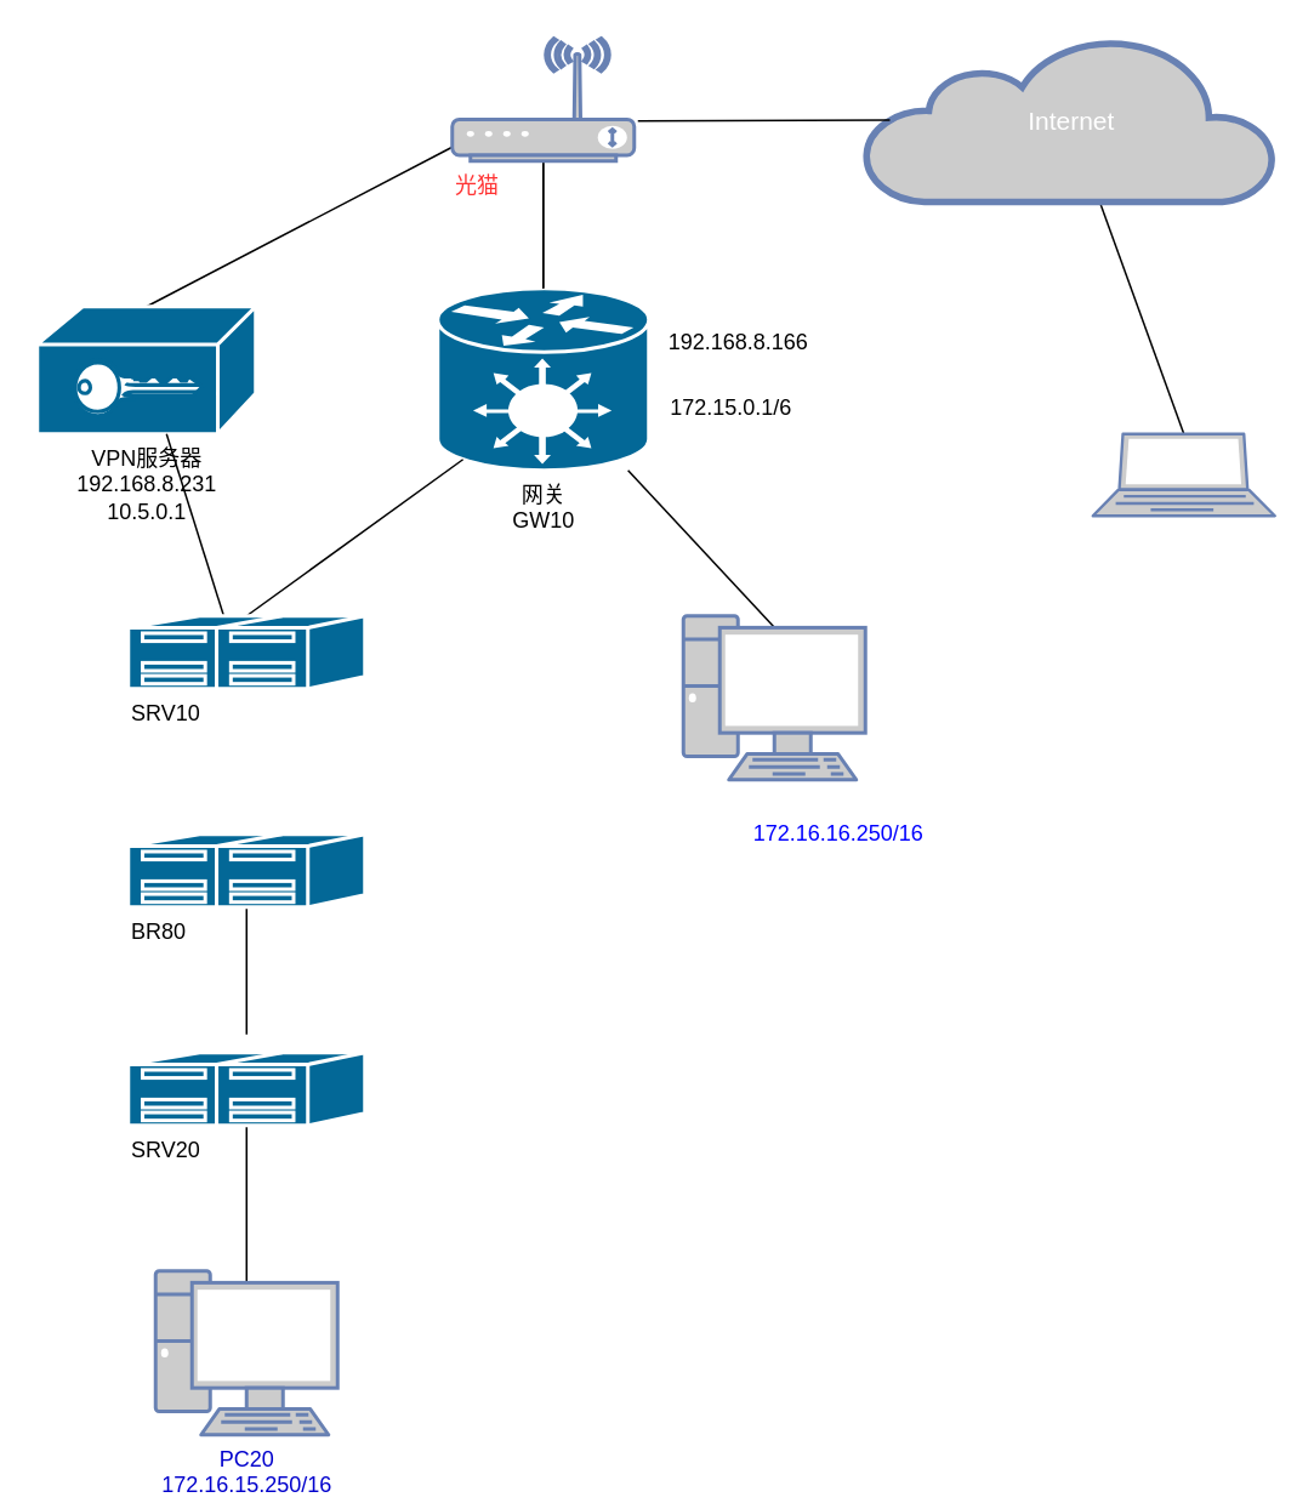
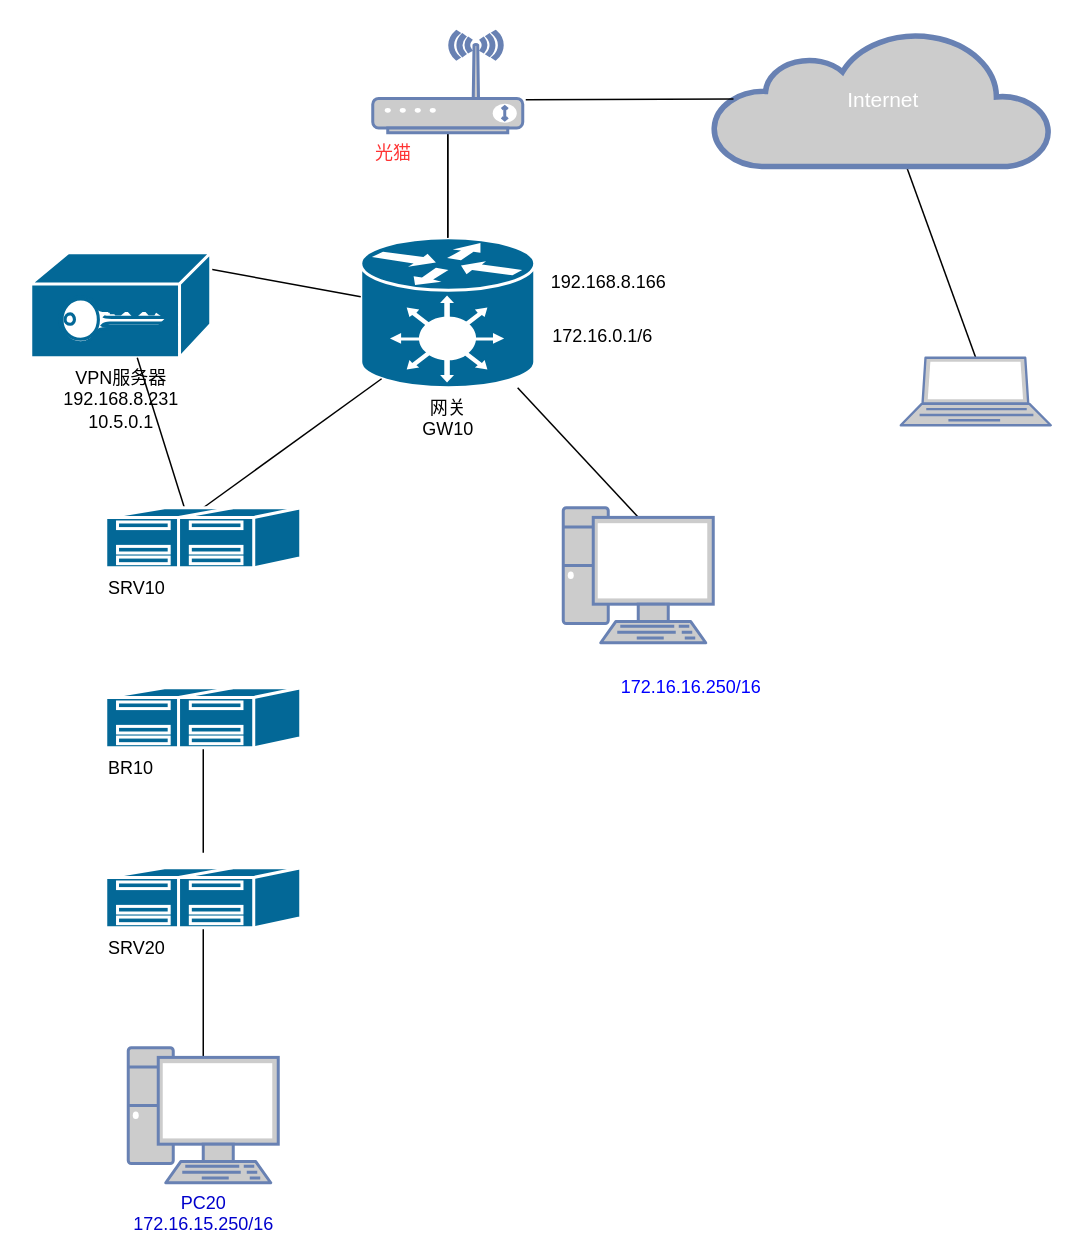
  <mxCell id="0" />
  <mxCell id="1" parent="0" />
  <mxCell id="2" style="edgeStyle=none;rounded=0;sketch=0;orthogonalLoop=1;jettySize=auto;html=1;exitX=0.5;exitY=0;exitDx=0;exitDy=0;exitPerimeter=0;shadow=0;startArrow=oval;startFill=1;startSize=0;endArrow=oval;endFill=1;endSize=0;strokeColor=#000000;fontFamily=Helvetica;fontSize=12;" edge="1" parent="1" source="3" target="6"><mxGeometry relative="1" as="geometry" /></mxCell>
  <mxCell id="3" value="" style="fontColor=#0066CC;verticalAlign=top;verticalLabelPosition=bottom;labelPosition=center;align=center;html=1;outlineConnect=0;fillColor=#CCCCCC;strokeColor=#6881B3;gradientColor=none;gradientDirection=north;strokeWidth=2;shape=mxgraph.networks.laptop;" vertex="1" parent="1"><mxGeometry x="600" y="238" width="100" height="45" as="geometry" /></mxCell>
  <mxCell id="4" style="orthogonalLoop=1;jettySize=auto;html=1;exitX=0.5;exitY=0.07;exitDx=0;exitDy=0;exitPerimeter=0;endArrow=oval;endFill=1;shadow=0;sketch=0;rounded=0;endSize=0;startSize=0;startArrow=oval;startFill=1;" edge="1" parent="1" source="5" target="7"><mxGeometry relative="1" as="geometry"><mxPoint x="370" y="228" as="targetPoint" /></mxGeometry></mxCell>
  <mxCell id="5" value="" style="fontColor=#0066CC;verticalAlign=top;verticalLabelPosition=bottom;labelPosition=center;align=center;html=1;outlineConnect=0;fillColor=#CCCCCC;strokeColor=#6881B3;gradientColor=none;gradientDirection=north;strokeWidth=2;shape=mxgraph.networks.pc;" vertex="1" parent="1"><mxGeometry x="375" y="338" width="100" height="90" as="geometry" /></mxCell>
  <mxCell id="6" value="&lt;font style=&quot;font-size: 14px&quot;&gt;Internet&lt;/font&gt;" style="html=1;outlineConnect=0;fillColor=#CCCCCC;strokeColor=#6881B3;gradientColor=none;gradientDirection=north;strokeWidth=2;shape=mxgraph.networks.cloud;fontColor=#ffffff;" vertex="1" parent="1"><mxGeometry x="475" y="20.5" width="225" height="90" as="geometry" /></mxCell>
  <mxCell id="7" value="&lt;div&gt;网关&lt;/div&gt;&lt;div&gt;GW10&lt;br&gt;&lt;/div&gt;" style="shape=mxgraph.cisco.hubs_and_gateways.generic_gateway;html=1;pointerEvents=1;dashed=0;fillColor=#036897;strokeColor=#ffffff;strokeWidth=2;verticalLabelPosition=bottom;verticalAlign=top;align=center;outlineConnect=0;" vertex="1" parent="1"><mxGeometry x="240" y="158" width="116" height="100" as="geometry" /></mxCell>
- <mxCell id="8" style="edgeStyle=none;rounded=0;sketch=0;orthogonalLoop=1;jettySize=auto;html=1;exitX=0.5;exitY=0;exitDx=0;exitDy=0;exitPerimeter=0;shadow=0;startArrow=oval;startFill=1;startSize=0;endArrow=oval;endFill=1;endSize=0;strokeColor=#000000;fontFamily=Helvetica;" edge="1" parent="1" source="9" target="24"><mxGeometry relative="1" as="geometry" /></mxCell>
+ <mxCell id="8" style="edgeStyle=none;rounded=0;sketch=0;orthogonalLoop=1;jettySize=auto;html=1;exitX=0.5;exitY=0;exitDx=0;exitDy=0;exitPerimeter=0;shadow=0;startArrow=oval;startFill=1;startSize=0;endArrow=oval;endFill=1;endSize=0;strokeColor=#000000;fontFamily=Helvetica;" edge="1" parent="1" source="9" target="7"><mxGeometry relative="1" as="geometry" /></mxCell>
  <mxCell id="9" value="&lt;div&gt;VPN服务器&lt;/div&gt;&lt;div&gt;192.168.8.231&lt;/div&gt;&lt;div&gt;10.5.0.1&lt;br&gt;&lt;/div&gt;" style="shape=mxgraph.cisco.hubs_and_gateways.vpn_gateway;html=1;pointerEvents=1;dashed=0;fillColor=#036897;strokeColor=#ffffff;strokeWidth=2;verticalLabelPosition=bottom;verticalAlign=top;align=center;outlineConnect=0;" vertex="1" parent="1"><mxGeometry x="20" y="168" width="120" height="70" as="geometry" /></mxCell>
- <mxCell id="10" value="172.15.0.1/6" style="edgeLabel;html=1;align=center;verticalAlign=middle;resizable=0;points=[];fontSize=12;" vertex="1" connectable="0" parent="1"><mxGeometry x="400.005" y="223" as="geometry" /></mxCell>
+ <mxCell id="10" value="172.16.0.1/6" style="edgeLabel;html=1;align=center;verticalAlign=middle;resizable=0;points=[];fontSize=12;" vertex="1" connectable="0" parent="1"><mxGeometry x="400.005" y="223" as="geometry" /></mxCell>
  <mxCell id="11" value="&lt;div&gt;192.168.8.166&lt;/div&gt;" style="text;html=1;align=center;verticalAlign=middle;resizable=0;points=[];autosize=1;fontFamily=Helvetica;" vertex="1" parent="1"><mxGeometry x="360" y="178" width="90" height="20" as="geometry" /></mxCell>
  <mxCell id="12" style="edgeStyle=none;rounded=0;sketch=0;orthogonalLoop=1;jettySize=auto;html=1;exitX=0.5;exitY=0;exitDx=0;exitDy=0;exitPerimeter=0;entryX=0.12;entryY=0.94;entryDx=0;entryDy=0;entryPerimeter=0;shadow=0;startArrow=oval;startFill=1;startSize=0;endArrow=oval;endFill=1;endSize=0;strokeColor=#000000;" edge="1" parent="1" source="16" target="7"><mxGeometry relative="1" as="geometry" /></mxCell>
  <mxCell id="13" style="edgeStyle=none;rounded=0;sketch=0;orthogonalLoop=1;jettySize=auto;html=1;exitX=0.5;exitY=1;exitDx=0;exitDy=0;exitPerimeter=0;entryX=0.5;entryY=0.07;entryDx=0;entryDy=0;entryPerimeter=0;shadow=0;startArrow=oval;startFill=1;startSize=0;endArrow=oval;endFill=1;endSize=0;strokeColor=#000000;" edge="1" parent="1" source="14" target="19"><mxGeometry relative="1" as="geometry" /></mxCell>
  <mxCell id="14" value="&lt;div align=&quot;left&quot;&gt;SRV20&lt;/div&gt;" style="shape=mxgraph.cisco.servers.standard_host;html=1;pointerEvents=1;dashed=0;fillColor=#036897;strokeColor=#ffffff;strokeWidth=2;verticalLabelPosition=bottom;verticalAlign=top;align=left;outlineConnect=0;" vertex="1" parent="1"><mxGeometry x="70" y="578" width="130" height="40" as="geometry" /></mxCell>
  <mxCell id="15" style="edgeStyle=none;rounded=0;sketch=0;orthogonalLoop=1;jettySize=auto;html=1;exitX=0.5;exitY=1;exitDx=0;exitDy=0;exitPerimeter=0;shadow=0;startArrow=oval;startFill=1;startSize=0;endArrow=oval;endFill=1;endSize=0;strokeColor=#000000;" edge="1" parent="1" source="16" target="9"><mxGeometry relative="1" as="geometry" /></mxCell>
  <mxCell id="16" value="&lt;div align=&quot;left&quot;&gt;SRV10&lt;/div&gt;" style="shape=mxgraph.cisco.servers.standard_host;html=1;pointerEvents=1;dashed=0;fillColor=#036897;strokeColor=#ffffff;strokeWidth=2;verticalLabelPosition=bottom;verticalAlign=top;align=left;outlineConnect=0;" vertex="1" parent="1"><mxGeometry x="70" y="338" width="130" height="40" as="geometry" /></mxCell>
  <mxCell id="17" style="edgeStyle=none;rounded=0;sketch=0;orthogonalLoop=1;jettySize=auto;html=1;shadow=0;startArrow=oval;startFill=1;startSize=0;endArrow=oval;endFill=1;endSize=0;strokeColor=#000000;" edge="1" parent="1" source="18"><mxGeometry relative="1" as="geometry"><mxPoint x="135" y="568" as="targetPoint" /></mxGeometry></mxCell>
- <mxCell id="18" value="&lt;div align=&quot;left&quot;&gt;BR80&lt;/div&gt;" style="shape=mxgraph.cisco.servers.standard_host;html=1;pointerEvents=1;dashed=0;fillColor=#036897;strokeColor=#ffffff;strokeWidth=2;verticalLabelPosition=bottom;verticalAlign=top;align=left;outlineConnect=0;" vertex="1" parent="1"><mxGeometry x="70" y="458" width="130" height="40" as="geometry" /></mxCell>
+ <mxCell id="18" value="&lt;div align=&quot;left&quot;&gt;BR10&lt;/div&gt;" style="shape=mxgraph.cisco.servers.standard_host;html=1;pointerEvents=1;dashed=0;fillColor=#036897;strokeColor=#ffffff;strokeWidth=2;verticalLabelPosition=bottom;verticalAlign=top;align=left;outlineConnect=0;" vertex="1" parent="1"><mxGeometry x="70" y="458" width="130" height="40" as="geometry" /></mxCell>
  <mxCell id="19" value="&lt;div&gt;PC20&lt;/div&gt;&lt;div&gt;172.16.15.250/16&lt;br&gt;&lt;/div&gt;" style="verticalAlign=top;verticalLabelPosition=bottom;labelPosition=center;align=center;html=1;outlineConnect=0;fillColor=#CCCCCC;strokeColor=#6881B3;gradientColor=none;gradientDirection=north;strokeWidth=2;shape=mxgraph.networks.pc;fontColor=#0000CC;" vertex="1" parent="1"><mxGeometry x="85" y="698" width="100" height="90" as="geometry" /></mxCell>
  <mxCell id="20" value="172.16.16.250/16" style="text;html=1;align=center;verticalAlign=middle;resizable=0;points=[];autosize=1;fontFamily=Helvetica;fontColor=#0000FF;" vertex="1" parent="1"><mxGeometry x="405" y="448" width="110" height="20" as="geometry" /></mxCell>
  <mxCell id="21" style="edgeStyle=none;rounded=0;sketch=0;orthogonalLoop=1;jettySize=auto;html=1;entryX=0.5;entryY=0;entryDx=0;entryDy=0;entryPerimeter=0;shadow=0;startArrow=oval;startFill=1;startSize=0;endArrow=oval;endFill=1;endSize=0;strokeColor=#000000;fontFamily=Helvetica;" edge="1" parent="1" source="24" target="7"><mxGeometry relative="1" as="geometry" /></mxCell>
  <mxCell id="22" style="edgeStyle=none;rounded=0;sketch=0;orthogonalLoop=1;jettySize=auto;html=1;shadow=0;startArrow=oval;startFill=1;startSize=0;endArrow=oval;endFill=1;endSize=0;strokeColor=#000000;fontFamily=Helvetica;fontSize=12;entryX=0.06;entryY=0.5;entryDx=0;entryDy=0;entryPerimeter=0;" edge="1" parent="1" target="6"><mxGeometry relative="1" as="geometry"><mxPoint x="350" y="66" as="sourcePoint" /></mxGeometry></mxCell>
  <mxCell id="23" value="" style="edgeStyle=none;rounded=0;sketch=0;orthogonalLoop=1;jettySize=auto;html=1;shadow=0;startArrow=oval;startFill=1;startSize=0;endArrow=oval;endFill=1;endSize=0;strokeColor=#000000;fontFamily=Helvetica;fontSize=12;fontColor=#0000CC;" edge="1" parent="1" source="24" target="7"><mxGeometry relative="1" as="geometry" /></mxCell>
  <mxCell id="24" value="&lt;div align=&quot;left&quot;&gt;&lt;font&gt;光猫&lt;br&gt;&lt;/font&gt;&lt;/div&gt;" style="verticalAlign=top;verticalLabelPosition=bottom;labelPosition=center;align=left;html=1;outlineConnect=0;fillColor=#CCCCCC;strokeColor=#6881B3;gradientColor=none;gradientDirection=north;strokeWidth=2;shape=mxgraph.networks.wireless_modem;fontColor=#FF3333;" vertex="1" parent="1"><mxGeometry x="248" y="20.5" width="100" height="67.5" as="geometry" /></mxCell>
